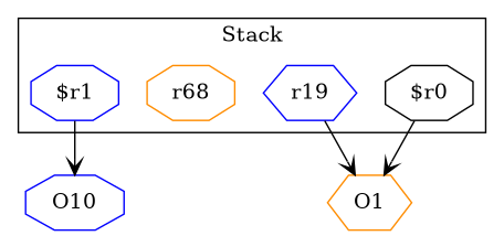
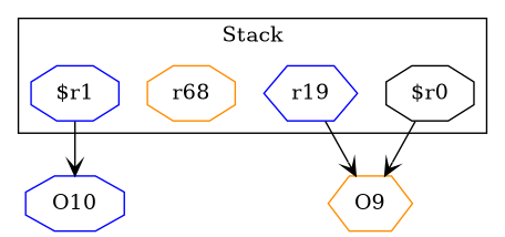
  digraph {
    rankDir=LR
    node [color=blue shape=octagon]
    edge [arrowhead=vee]
    "$r1"
    "$r0" [color=black]
    n3 [color=darkorange label=r68]
    r19 [shape=hexagon]
    O10
-   O9 [color=darkorange shape=hexagon label=O1]
+   O9 [color=darkorange shape=hexagon]
    subgraph cluster_1 {
      label=Stack
      "$r1"
      "$r0"
      n3
      r19
    }
    "$r1" -> O10
    "$r0" -> O9
    r19 -> O9
  }
